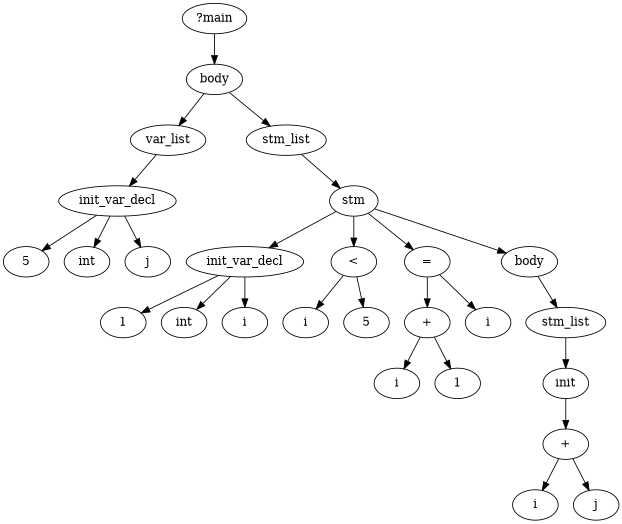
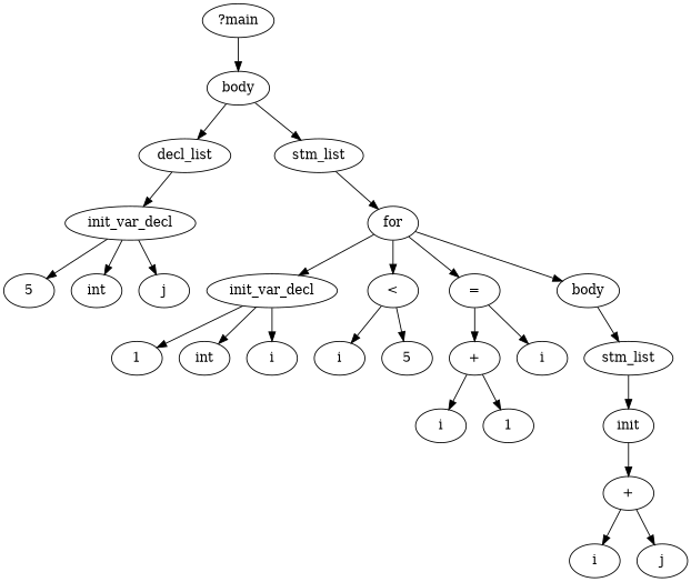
  digraph {
    n1 [label="?main"]
    n2 [label=body]
-   n3 [label=var_list]
+   n3 [label=decl_list]
    n4 [label=stm_list]
    n5 [label=init_var_decl]
-   n6 [label=stm]
+   n6 [label=for]
    n7 [label=5]
    n8 [label=int]
    n9 [label=j]
    n10 [label=init_var_decl]
    n11 [label="<"]
    n12 [label="="]
    n13 [label=body]
    n14 [label=1]
    n15 [label=int]
    n16 [label=i]
    n17 [label=i]
    n18 [label=5]
    n19 [label=i]
    n20 [label=1]
    n21 [label="+"]
    n22 [label=i]
    n23 [label=stm_list]
    n24 [label=init]
    n25 [label="+"]
    n26 [label=i]
    n27 [label=j]
    n1 -> n2
    n2 -> n3
    n2 -> n4
    n3 -> n5
    n4 -> n6
    n5 -> n7
    n5 -> n8
    n5 -> n9
    n6 -> n10
    n6 -> n11
    n6 -> n12
    n6 -> n13
    n10 -> n14
    n10 -> n15
    n10 -> n16
    n11 -> n17
    n11 -> n18
    n12 -> n21
    n12 -> n22
    n13 -> n23
    n21 -> n19
    n21 -> n20
    n23 -> n24
    n24 -> n25
    n25 -> n26
    n25 -> n27
  }
